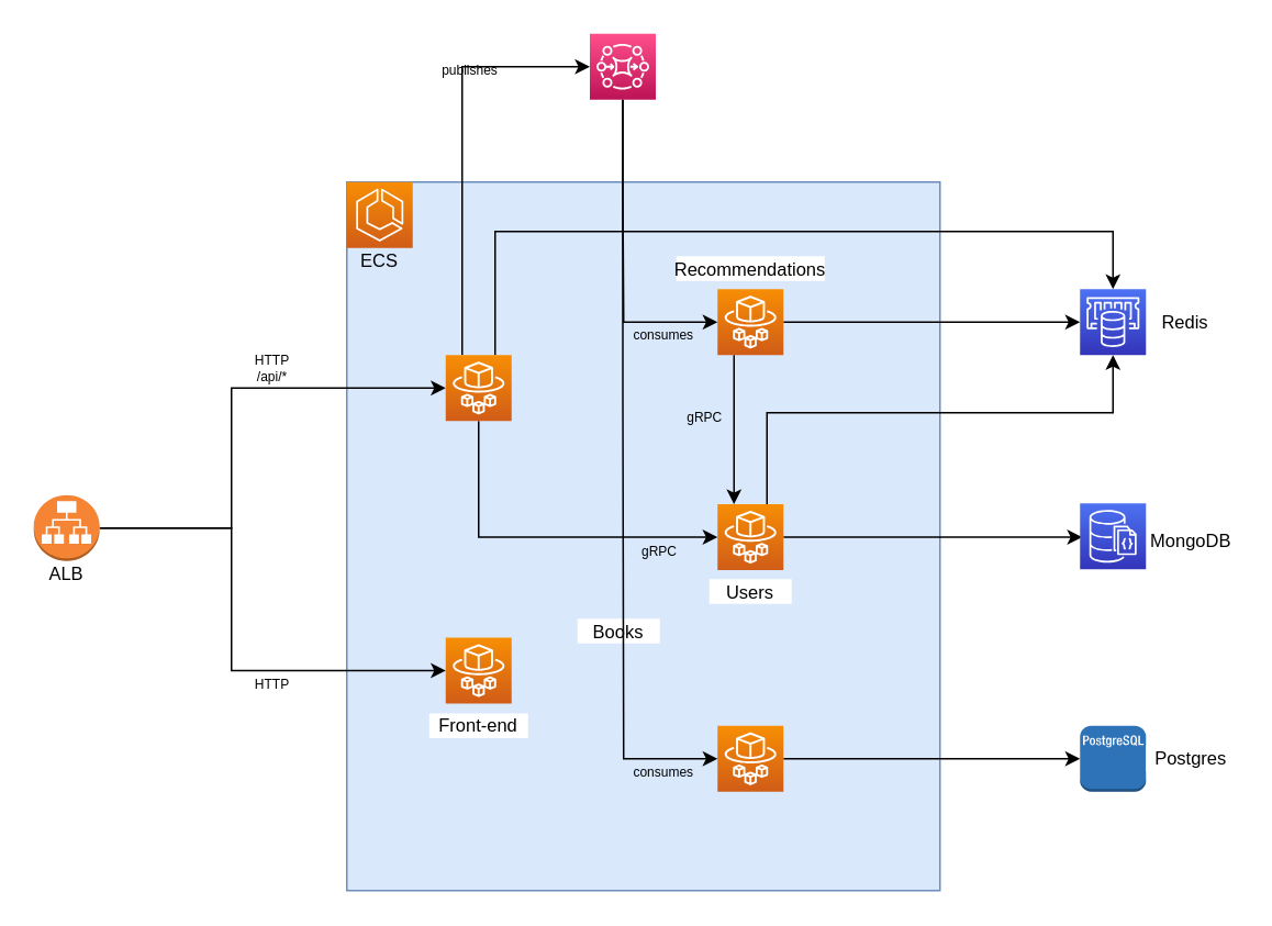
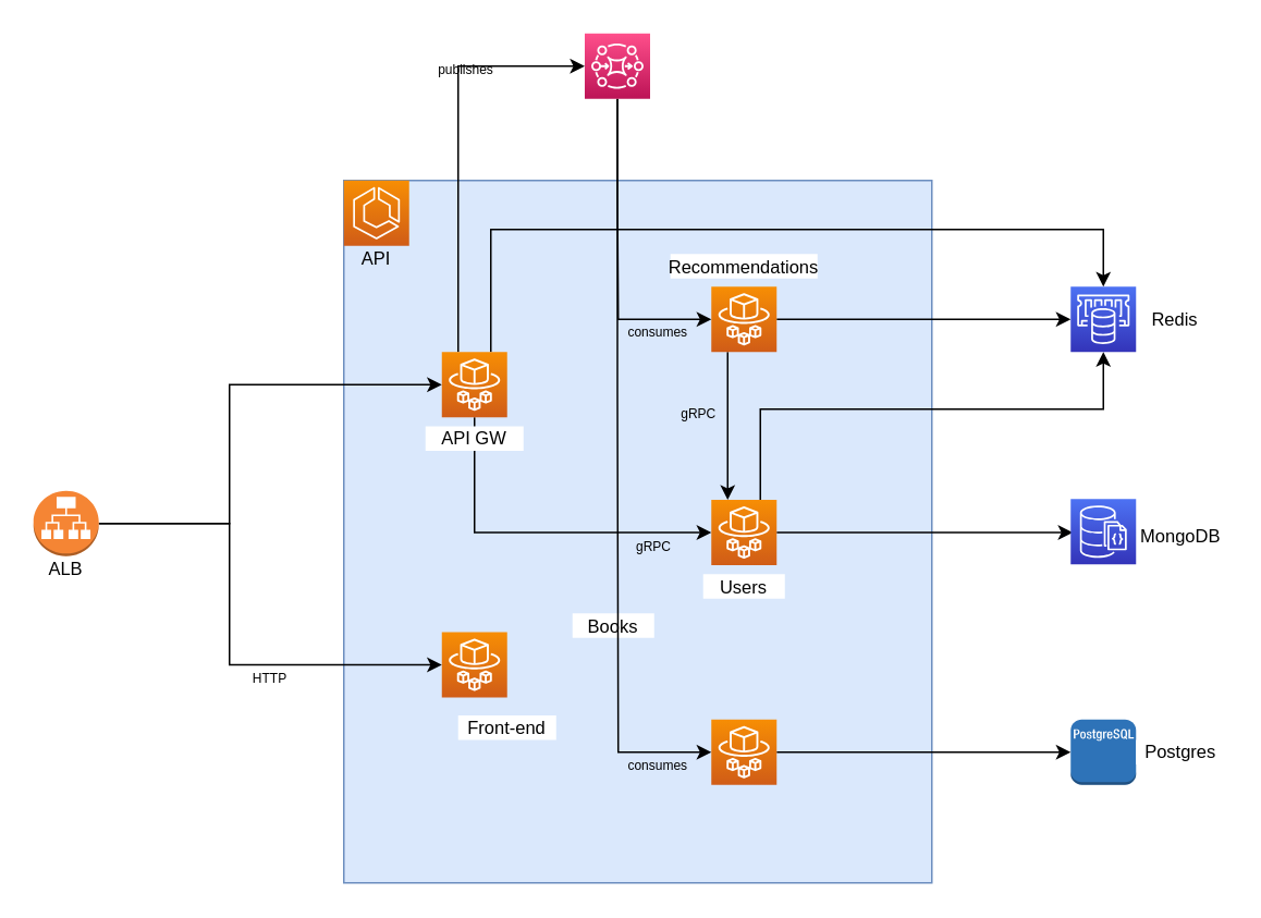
  <mxCell id="0" />
  <mxCell id="1" parent="0" />
  <mxCell id="2" value="" style="rounded=0;whiteSpace=wrap;html=1;fillColor=#dae8fc;strokeColor=#6c8ebf;" vertex="1" parent="1"><mxGeometry x="210" y="110" width="360" height="430" as="geometry" /></mxCell>
  <mxCell id="3" value="" style="sketch=0;points=[[0,0,0],[0.25,0,0],[0.5,0,0],[0.75,0,0],[1,0,0],[0,1,0],[0.25,1,0],[0.5,1,0],[0.75,1,0],[1,1,0],[0,0.25,0],[0,0.5,0],[0,0.75,0],[1,0.25,0],[1,0.5,0],[1,0.75,0]];outlineConnect=0;fontColor=#232F3E;gradientColor=#F78E04;gradientDirection=north;fillColor=#D05C17;strokeColor=#ffffff;dashed=0;verticalLabelPosition=bottom;verticalAlign=top;align=center;html=1;fontSize=12;fontStyle=0;aspect=fixed;shape=mxgraph.aws4.resourceIcon;resIcon=mxgraph.aws4.ecs;" vertex="1" parent="1"><mxGeometry x="210" y="110" width="40" height="40" as="geometry" /></mxCell>
  <mxCell id="4" value="" style="sketch=0;points=[[0,0,0],[0.25,0,0],[0.5,0,0],[0.75,0,0],[1,0,0],[0,1,0],[0.25,1,0],[0.5,1,0],[0.75,1,0],[1,1,0],[0,0.25,0],[0,0.5,0],[0,0.75,0],[1,0.25,0],[1,0.5,0],[1,0.75,0]];outlineConnect=0;fontColor=#232F3E;gradientColor=#F78E04;gradientDirection=north;fillColor=#D05C17;strokeColor=#ffffff;dashed=0;verticalLabelPosition=bottom;verticalAlign=top;align=center;html=1;fontSize=12;fontStyle=0;aspect=fixed;shape=mxgraph.aws4.resourceIcon;resIcon=mxgraph.aws4.fargate;" vertex="1" parent="1"><mxGeometry x="270" y="386.5" width="40" height="40" as="geometry" /></mxCell>
- <mxCell id="5" value="ECS" style="text;html=1;strokeColor=none;fillColor=none;align=center;verticalAlign=middle;whiteSpace=wrap;rounded=0;fontSize=11;" vertex="1" parent="1"><mxGeometry x="210" y="150" width="40" height="15" as="geometry" /></mxCell>
- <mxCell id="6" value="Front-end" style="text;html=1;strokeColor=none;fillColor=default;align=center;verticalAlign=middle;whiteSpace=wrap;rounded=0;fontSize=11;" vertex="1" parent="1"><mxGeometry x="260" y="432.5" width="60" height="15" as="geometry" /></mxCell>
+ <mxCell id="5" value="API" style="text;html=1;strokeColor=none;fillColor=none;align=center;verticalAlign=middle;whiteSpace=wrap;rounded=0;fontSize=11;" vertex="1" parent="1"><mxGeometry x="210" y="150" width="40" height="15" as="geometry" /></mxCell>
+ <mxCell id="6" value="Front-end" style="text;html=1;strokeColor=none;fillColor=default;align=center;verticalAlign=middle;whiteSpace=wrap;rounded=0;fontSize=11;" vertex="1" parent="1"><mxGeometry x="280" y="437.5" width="60" height="15" as="geometry" /></mxCell>
  <mxCell id="7" style="edgeStyle=orthogonalEdgeStyle;rounded=0;orthogonalLoop=1;jettySize=auto;html=1;entryX=0;entryY=0.5;entryDx=0;entryDy=0;entryPerimeter=0;" edge="1" parent="1" source="9" target="13"><mxGeometry relative="1" as="geometry"><Array as="points"><mxPoint x="140" y="320" /><mxPoint x="140" y="235" /></Array></mxGeometry></mxCell>
  <mxCell id="8" style="edgeStyle=orthogonalEdgeStyle;rounded=0;orthogonalLoop=1;jettySize=auto;html=1;entryX=0;entryY=0.5;entryDx=0;entryDy=0;entryPerimeter=0;" edge="1" parent="1" source="9" target="4"><mxGeometry relative="1" as="geometry"><Array as="points"><mxPoint x="140" y="320" /><mxPoint x="140" y="407" /><mxPoint x="270" y="407" /></Array></mxGeometry></mxCell>
  <mxCell id="9" value="" style="outlineConnect=0;dashed=0;verticalLabelPosition=bottom;verticalAlign=top;align=center;html=1;shape=mxgraph.aws3.application_load_balancer;fillColor=#F58534;gradientColor=none;" vertex="1" parent="1"><mxGeometry x="20" y="300" width="40" height="40" as="geometry" /></mxCell>
  <mxCell id="10" style="edgeStyle=orthogonalEdgeStyle;rounded=0;orthogonalLoop=1;jettySize=auto;html=1;entryX=0.5;entryY=0;entryDx=0;entryDy=0;entryPerimeter=0;fontSize=11;exitX=0.75;exitY=0;exitDx=0;exitDy=0;exitPerimeter=0;" edge="1" parent="1" source="13" target="28"><mxGeometry relative="1" as="geometry"><Array as="points"><mxPoint x="300" y="140" /><mxPoint x="675" y="140" /></Array></mxGeometry></mxCell>
  <mxCell id="11" style="edgeStyle=orthogonalEdgeStyle;rounded=0;orthogonalLoop=1;jettySize=auto;html=1;entryX=0;entryY=0.5;entryDx=0;entryDy=0;entryPerimeter=0;fontSize=11;exitX=0.25;exitY=0;exitDx=0;exitDy=0;exitPerimeter=0;" edge="1" parent="1" source="13" target="32"><mxGeometry relative="1" as="geometry"><Array as="points"><mxPoint x="280" y="40" /></Array></mxGeometry></mxCell>
  <mxCell id="12" style="edgeStyle=orthogonalEdgeStyle;rounded=0;orthogonalLoop=1;jettySize=auto;html=1;entryX=0;entryY=0.5;entryDx=0;entryDy=0;entryPerimeter=0;fontSize=11;" edge="1" parent="1" source="13" target="18"><mxGeometry relative="1" as="geometry"><Array as="points"><mxPoint x="290" y="326" /><mxPoint x="435" y="326" /></Array></mxGeometry></mxCell>
  <mxCell id="13" value="" style="sketch=0;points=[[0,0,0],[0.25,0,0],[0.5,0,0],[0.75,0,0],[1,0,0],[0,1,0],[0.25,1,0],[0.5,1,0],[0.75,1,0],[1,1,0],[0,0.25,0],[0,0.5,0],[0,0.75,0],[1,0.25,0],[1,0.5,0],[1,0.75,0]];outlineConnect=0;fontColor=#232F3E;gradientColor=#F78E04;gradientDirection=north;fillColor=#D05C17;strokeColor=#ffffff;dashed=0;verticalLabelPosition=bottom;verticalAlign=top;align=center;html=1;fontSize=12;fontStyle=0;aspect=fixed;shape=mxgraph.aws4.resourceIcon;resIcon=mxgraph.aws4.fargate;" vertex="1" parent="1"><mxGeometry x="270" y="215" width="40" height="40" as="geometry" /></mxCell>
+ <mxCell id="14" value="API GW" style="text;html=1;strokeColor=none;fillColor=default;align=center;verticalAlign=middle;whiteSpace=wrap;rounded=0;fontSize=11;" vertex="1" parent="1"><mxGeometry x="260" y="260.5" width="60" height="15" as="geometry" /></mxCell>
  <mxCell id="15" value="ALB" style="text;html=1;strokeColor=none;fillColor=none;align=center;verticalAlign=middle;whiteSpace=wrap;rounded=0;fontSize=11;" vertex="1" parent="1"><mxGeometry x="20" y="340" width="40" height="15" as="geometry" /></mxCell>
  <mxCell id="16" style="edgeStyle=orthogonalEdgeStyle;rounded=0;orthogonalLoop=1;jettySize=auto;html=1;entryX=0;entryY=0.5;entryDx=0;entryDy=0;entryPerimeter=0;" edge="1" parent="1" source="18"><mxGeometry relative="1" as="geometry"><mxPoint x="656.25" y="325.5" as="targetPoint" /></mxGeometry></mxCell>
  <mxCell id="17" style="edgeStyle=orthogonalEdgeStyle;rounded=0;orthogonalLoop=1;jettySize=auto;html=1;entryX=0.5;entryY=1;entryDx=0;entryDy=0;entryPerimeter=0;exitX=0.75;exitY=0;exitDx=0;exitDy=0;exitPerimeter=0;" edge="1" parent="1" target="28" source="18"><mxGeometry relative="1" as="geometry"><Array as="points"><mxPoint x="465" y="250" /><mxPoint x="675" y="250" /></Array><mxPoint x="455" y="306" as="sourcePoint" /></mxGeometry></mxCell>
  <mxCell id="18" value="" style="sketch=0;points=[[0,0,0],[0.25,0,0],[0.5,0,0],[0.75,0,0],[1,0,0],[0,1,0],[0.25,1,0],[0.5,1,0],[0.75,1,0],[1,1,0],[0,0.25,0],[0,0.5,0],[0,0.75,0],[1,0.25,0],[1,0.5,0],[1,0.75,0]];outlineConnect=0;fontColor=#232F3E;gradientColor=#F78E04;gradientDirection=north;fillColor=#D05C17;strokeColor=#ffffff;dashed=0;verticalLabelPosition=bottom;verticalAlign=top;align=center;html=1;fontSize=12;fontStyle=0;aspect=fixed;shape=mxgraph.aws4.resourceIcon;resIcon=mxgraph.aws4.fargate;" vertex="1" parent="1"><mxGeometry x="435" y="305.5" width="40" height="40" as="geometry" /></mxCell>
  <mxCell id="19" value="Users" style="text;html=1;strokeColor=none;fillColor=default;align=center;verticalAlign=middle;whiteSpace=wrap;rounded=0;fontSize=11;" vertex="1" parent="1"><mxGeometry x="430" y="351" width="50" height="15" as="geometry" /></mxCell>
  <mxCell id="20" style="edgeStyle=orthogonalEdgeStyle;rounded=0;orthogonalLoop=1;jettySize=auto;html=1;entryX=0;entryY=0.5;entryDx=0;entryDy=0;entryPerimeter=0;" edge="1" parent="1" source="21" target="27"><mxGeometry relative="1" as="geometry" /></mxCell>
  <mxCell id="21" value="" style="sketch=0;points=[[0,0,0],[0.25,0,0],[0.5,0,0],[0.75,0,0],[1,0,0],[0,1,0],[0.25,1,0],[0.5,1,0],[0.75,1,0],[1,1,0],[0,0.25,0],[0,0.5,0],[0,0.75,0],[1,0.25,0],[1,0.5,0],[1,0.75,0]];outlineConnect=0;fontColor=#232F3E;gradientColor=#F78E04;gradientDirection=north;fillColor=#D05C17;strokeColor=#ffffff;dashed=0;verticalLabelPosition=bottom;verticalAlign=top;align=center;html=1;fontSize=12;fontStyle=0;aspect=fixed;shape=mxgraph.aws4.resourceIcon;resIcon=mxgraph.aws4.fargate;" vertex="1" parent="1"><mxGeometry x="435" y="440" width="40" height="40" as="geometry" /></mxCell>
  <mxCell id="22" value="Books" style="text;html=1;strokeColor=none;fillColor=default;align=center;verticalAlign=middle;whiteSpace=wrap;rounded=0;fontSize=11;" vertex="1" parent="1"><mxGeometry x="350" y="375" width="50" height="15" as="geometry" /></mxCell>
  <mxCell id="23" style="edgeStyle=orthogonalEdgeStyle;rounded=0;orthogonalLoop=1;jettySize=auto;html=1;entryX=0;entryY=0.5;entryDx=0;entryDy=0;entryPerimeter=0;" edge="1" parent="1" source="25" target="28"><mxGeometry relative="1" as="geometry" /></mxCell>
  <mxCell id="24" style="edgeStyle=orthogonalEdgeStyle;rounded=0;orthogonalLoop=1;jettySize=auto;html=1;exitX=0.25;exitY=1;exitDx=0;exitDy=0;exitPerimeter=0;entryX=0.25;entryY=0;entryDx=0;entryDy=0;entryPerimeter=0;" edge="1" parent="1" source="25" target="18"><mxGeometry relative="1" as="geometry" /></mxCell>
  <mxCell id="25" value="" style="sketch=0;points=[[0,0,0],[0.25,0,0],[0.5,0,0],[0.75,0,0],[1,0,0],[0,1,0],[0.25,1,0],[0.5,1,0],[0.75,1,0],[1,1,0],[0,0.25,0],[0,0.5,0],[0,0.75,0],[1,0.25,0],[1,0.5,0],[1,0.75,0]];outlineConnect=0;fontColor=#232F3E;gradientColor=#F78E04;gradientDirection=north;fillColor=#D05C17;strokeColor=#ffffff;dashed=0;verticalLabelPosition=bottom;verticalAlign=top;align=center;html=1;fontSize=12;fontStyle=0;aspect=fixed;shape=mxgraph.aws4.resourceIcon;resIcon=mxgraph.aws4.fargate;" vertex="1" parent="1"><mxGeometry x="435" y="175" width="40" height="40" as="geometry" /></mxCell>
  <mxCell id="26" value="Recommendations" style="text;html=1;strokeColor=none;fillColor=default;align=center;verticalAlign=middle;whiteSpace=wrap;rounded=0;fontSize=11;" vertex="1" parent="1"><mxGeometry x="410" y="155" width="90" height="15" as="geometry" /></mxCell>
  <mxCell id="27" value="" style="outlineConnect=0;dashed=0;verticalLabelPosition=bottom;verticalAlign=top;align=center;html=1;shape=mxgraph.aws3.postgre_sql_instance;fillColor=#2E73B8;gradientColor=none;" vertex="1" parent="1"><mxGeometry x="655" y="440" width="40" height="40" as="geometry" /></mxCell>
  <mxCell id="28" value="" style="sketch=0;points=[[0,0,0],[0.25,0,0],[0.5,0,0],[0.75,0,0],[1,0,0],[0,1,0],[0.25,1,0],[0.5,1,0],[0.75,1,0],[1,1,0],[0,0.25,0],[0,0.5,0],[0,0.75,0],[1,0.25,0],[1,0.5,0],[1,0.75,0]];outlineConnect=0;fontColor=#232F3E;gradientColor=#4D72F3;gradientDirection=north;fillColor=#3334B9;strokeColor=#ffffff;dashed=0;verticalLabelPosition=bottom;verticalAlign=top;align=center;html=1;fontSize=12;fontStyle=0;aspect=fixed;shape=mxgraph.aws4.resourceIcon;resIcon=mxgraph.aws4.elasticache;" vertex="1" parent="1"><mxGeometry x="655" y="175" width="40" height="40" as="geometry" /></mxCell>
  <mxCell id="29" value="Redis" style="text;html=1;strokeColor=none;fillColor=default;align=center;verticalAlign=middle;whiteSpace=wrap;rounded=0;fontSize=11;" vertex="1" parent="1"><mxGeometry x="696" y="187.5" width="46.25" height="15" as="geometry" /></mxCell>
  <mxCell id="30" style="edgeStyle=orthogonalEdgeStyle;rounded=0;orthogonalLoop=1;jettySize=auto;html=1;entryX=0;entryY=0.5;entryDx=0;entryDy=0;entryPerimeter=0;fontSize=8;" edge="1" parent="1" source="32" target="21"><mxGeometry relative="1" as="geometry"><Array as="points"><mxPoint x="378" y="240" /><mxPoint x="378" y="440" /></Array></mxGeometry></mxCell>
  <mxCell id="31" style="edgeStyle=orthogonalEdgeStyle;rounded=0;orthogonalLoop=1;jettySize=auto;html=1;entryX=0;entryY=0.5;entryDx=0;entryDy=0;entryPerimeter=0;fontSize=8;" edge="1" parent="1" source="32" target="25"><mxGeometry relative="1" as="geometry"><Array as="points"><mxPoint x="378" y="118" /><mxPoint x="378" y="118" /><mxPoint x="378" y="195" /></Array></mxGeometry></mxCell>
  <mxCell id="32" value="" style="sketch=0;points=[[0,0,0],[0.25,0,0],[0.5,0,0],[0.75,0,0],[1,0,0],[0,1,0],[0.25,1,0],[0.5,1,0],[0.75,1,0],[1,1,0],[0,0.25,0],[0,0.5,0],[0,0.75,0],[1,0.25,0],[1,0.5,0],[1,0.75,0]];outlineConnect=0;fontColor=#232F3E;gradientColor=#FF4F8B;gradientDirection=north;fillColor=#BC1356;strokeColor=#ffffff;dashed=0;verticalLabelPosition=bottom;verticalAlign=top;align=center;html=1;fontSize=12;fontStyle=0;aspect=fixed;shape=mxgraph.aws4.resourceIcon;resIcon=mxgraph.aws4.mq;" vertex="1" parent="1"><mxGeometry x="357.5" y="20" width="40" height="40" as="geometry" /></mxCell>
  <mxCell id="33" value="MongoDB" style="text;html=1;strokeColor=none;fillColor=default;align=center;verticalAlign=middle;whiteSpace=wrap;rounded=0;fontSize=11;" vertex="1" parent="1"><mxGeometry x="695" y="320" width="55" height="15" as="geometry" /></mxCell>
  <mxCell id="34" value="Postgres" style="text;html=1;strokeColor=none;fillColor=default;align=center;verticalAlign=middle;whiteSpace=wrap;rounded=0;fontSize=11;" vertex="1" parent="1"><mxGeometry x="695" y="452.5" width="55" height="15" as="geometry" /></mxCell>
  <mxCell id="35" value="publishes" style="text;html=1;strokeColor=none;fillColor=none;align=center;verticalAlign=middle;whiteSpace=wrap;rounded=0;fontSize=8;" vertex="1" parent="1"><mxGeometry x="260.25" y="34" width="49.75" height="15" as="geometry" /></mxCell>
  <mxCell id="36" value="gRPC" style="text;html=1;strokeColor=none;fillColor=none;align=center;verticalAlign=middle;whiteSpace=wrap;rounded=0;fontSize=8;" vertex="1" parent="1"><mxGeometry x="384.75" y="326" width="30.25" height="15" as="geometry" /></mxCell>
  <mxCell id="37" value="HTTP" style="text;html=1;strokeColor=none;fillColor=none;align=center;verticalAlign=middle;whiteSpace=wrap;rounded=0;fontSize=8;" vertex="1" parent="1"><mxGeometry x="140" y="407.5" width="49.75" height="15" as="geometry" /></mxCell>
- <mxCell id="38" value="HTTP&lt;br&gt;/api/*" style="text;html=1;strokeColor=none;fillColor=none;align=center;verticalAlign=middle;whiteSpace=wrap;rounded=0;fontSize=8;" vertex="1" parent="1"><mxGeometry x="140" y="210" width="49.75" height="25" as="geometry" /></mxCell>
  <mxCell id="39" value="gRPC" style="text;html=1;strokeColor=none;fillColor=none;align=center;verticalAlign=middle;whiteSpace=wrap;rounded=0;fontSize=8;" vertex="1" parent="1"><mxGeometry x="410" y="245.5" width="35.25" height="15" as="geometry" /></mxCell>
  <mxCell id="40" value="consumes" style="text;html=1;strokeColor=none;fillColor=none;align=center;verticalAlign=middle;whiteSpace=wrap;rounded=0;fontSize=8;" vertex="1" parent="1"><mxGeometry x="380" y="195" width="44.75" height="15" as="geometry" /></mxCell>
  <mxCell id="41" value="consumes" style="text;html=1;strokeColor=none;fillColor=none;align=center;verticalAlign=middle;whiteSpace=wrap;rounded=0;fontSize=8;" vertex="1" parent="1"><mxGeometry x="380" y="460" width="44.75" height="15" as="geometry" /></mxCell>
  <mxCell id="42" value="" style="sketch=0;points=[[0,0,0],[0.25,0,0],[0.5,0,0],[0.75,0,0],[1,0,0],[0,1,0],[0.25,1,0],[0.5,1,0],[0.75,1,0],[1,1,0],[0,0.25,0],[0,0.5,0],[0,0.75,0],[1,0.25,0],[1,0.5,0],[1,0.75,0]];outlineConnect=0;fontColor=#232F3E;gradientColor=#4D72F3;gradientDirection=north;fillColor=#3334B9;strokeColor=#ffffff;dashed=0;verticalLabelPosition=bottom;verticalAlign=top;align=center;html=1;fontSize=12;fontStyle=0;aspect=fixed;shape=mxgraph.aws4.resourceIcon;resIcon=mxgraph.aws4.documentdb_with_mongodb_compatibility;" vertex="1" parent="1"><mxGeometry x="655" y="305" width="40" height="40" as="geometry" /></mxCell>
